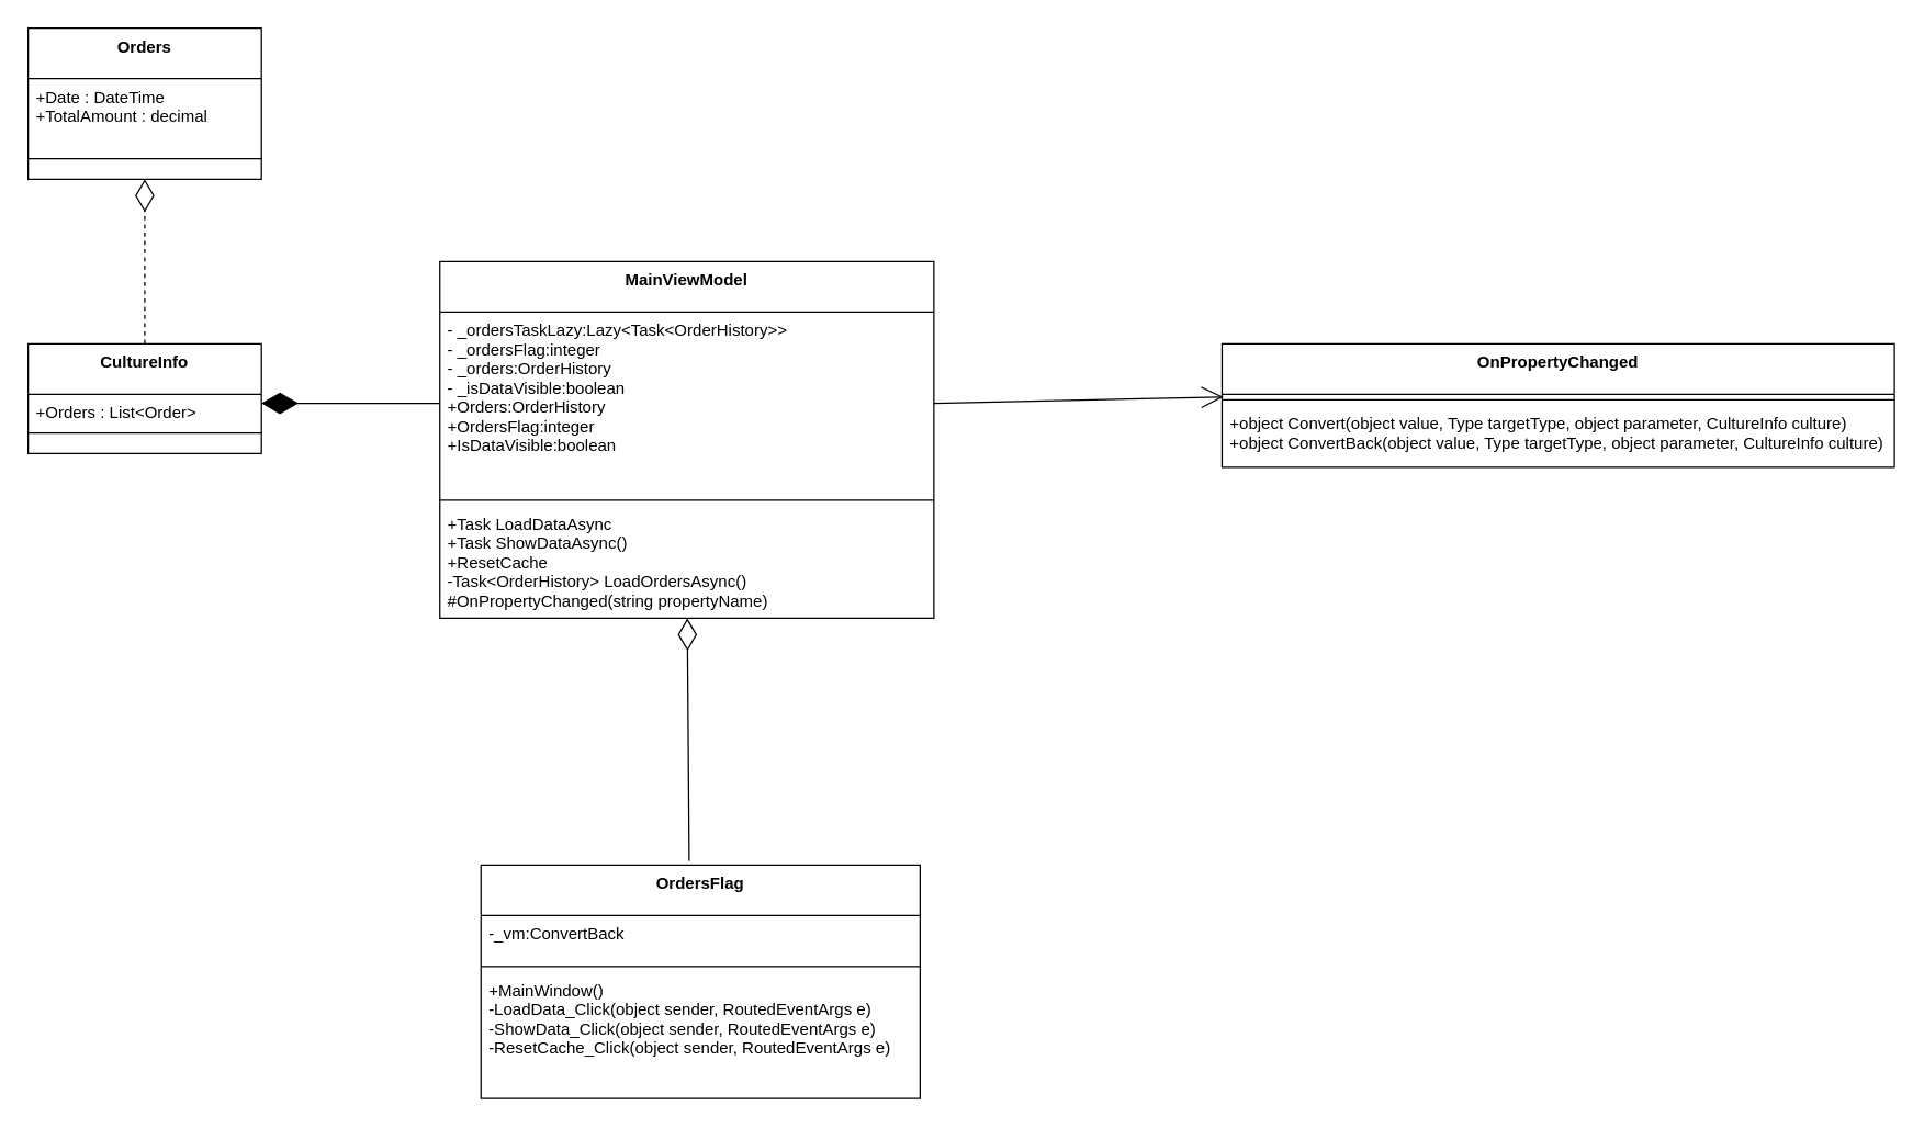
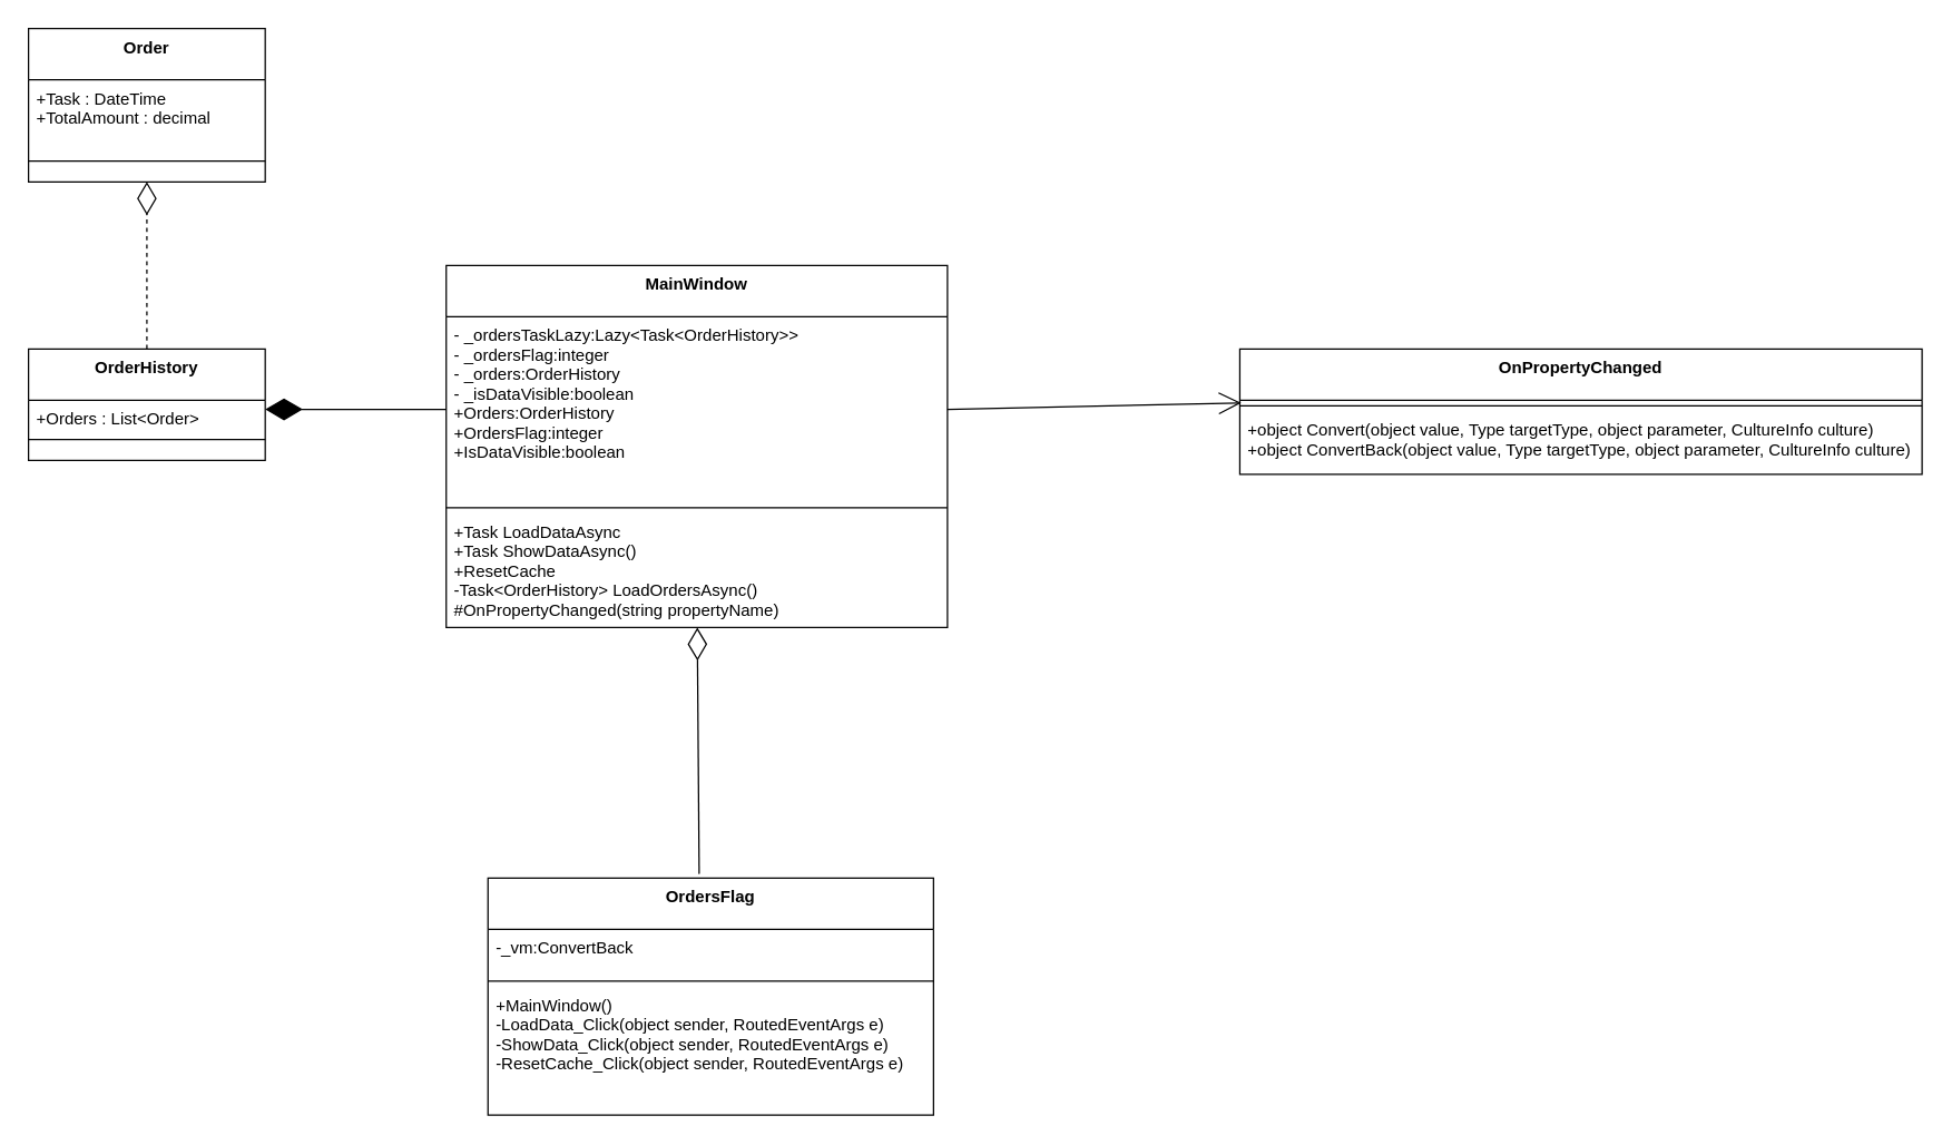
  <mxCell id="0" />
  <mxCell id="1" parent="0" />
- <mxCell id="2" value="Orders" style="swimlane;fontStyle=1;align=center;verticalAlign=top;childLayout=stackLayout;horizontal=1;startSize=36.8;horizontalStack=0;resizeParent=1;resizeParentMax=0;resizeLast=0;collapsible=0;marginBottom=0;" vertex="1" parent="1"><mxGeometry x="20" y="20" width="170" height="110" as="geometry" /></mxCell>
- <mxCell id="3" value="+Date : DateTime&#10;+TotalAmount : decimal" style="text;strokeColor=none;fillColor=none;align=left;verticalAlign=top;spacingLeft=4;spacingRight=4;overflow=hidden;rotatable=0;points=[[0,0.5],[1,0.5]];portConstraint=eastwest;" vertex="1" parent="2"><mxGeometry y="36.8" width="170" height="43.2" as="geometry" /></mxCell>
+ <mxCell id="2" value="Order" style="swimlane;fontStyle=1;align=center;verticalAlign=top;childLayout=stackLayout;horizontal=1;startSize=36.8;horizontalStack=0;resizeParent=1;resizeParentMax=0;resizeLast=0;collapsible=0;marginBottom=0;" vertex="1" parent="1"><mxGeometry x="20" y="20" width="170" height="110" as="geometry" /></mxCell>
+ <mxCell id="3" value="+Task : DateTime&#10;+TotalAmount : decimal" style="text;strokeColor=none;fillColor=none;align=left;verticalAlign=top;spacingLeft=4;spacingRight=4;overflow=hidden;rotatable=0;points=[[0,0.5],[1,0.5]];portConstraint=eastwest;" vertex="1" parent="2"><mxGeometry y="36.8" width="170" height="43.2" as="geometry" /></mxCell>
  <mxCell id="4" style="line;strokeWidth=1;fillColor=none;align=left;verticalAlign=middle;spacingTop=-1;spacingLeft=3;spacingRight=3;rotatable=0;labelPosition=right;points=[];portConstraint=eastwest;strokeColor=inherit;" vertex="1" parent="2"><mxGeometry y="80" width="170" height="30" as="geometry" /></mxCell>
- <mxCell id="5" value="CultureInfo" style="swimlane;fontStyle=1;align=center;verticalAlign=top;childLayout=stackLayout;horizontal=1;startSize=36.8;horizontalStack=0;resizeParent=1;resizeParentMax=0;resizeLast=0;collapsible=0;marginBottom=0;" vertex="1" parent="1"><mxGeometry x="20" y="250" width="170" height="80" as="geometry" /></mxCell>
+ <mxCell id="5" value="OrderHistory" style="swimlane;fontStyle=1;align=center;verticalAlign=top;childLayout=stackLayout;horizontal=1;startSize=36.8;horizontalStack=0;resizeParent=1;resizeParentMax=0;resizeLast=0;collapsible=0;marginBottom=0;" vertex="1" parent="1"><mxGeometry x="20" y="250" width="170" height="80" as="geometry" /></mxCell>
  <mxCell id="6" value="+Orders : List&lt;Order&gt;" style="text;strokeColor=none;fillColor=none;align=left;verticalAlign=top;spacingLeft=4;spacingRight=4;overflow=hidden;rotatable=0;points=[[0,0.5],[1,0.5]];portConstraint=eastwest;" vertex="1" parent="5"><mxGeometry y="36.8" width="170" height="13.2" as="geometry" /></mxCell>
  <mxCell id="7" style="line;strokeWidth=1;fillColor=none;align=left;verticalAlign=middle;spacingTop=-1;spacingLeft=3;spacingRight=3;rotatable=0;labelPosition=right;points=[];portConstraint=eastwest;strokeColor=inherit;" vertex="1" parent="5"><mxGeometry y="50" width="170" height="30" as="geometry" /></mxCell>
- <mxCell id="8" value="MainViewModel" style="swimlane;fontStyle=1;align=center;verticalAlign=top;childLayout=stackLayout;horizontal=1;startSize=36.8;horizontalStack=0;resizeParent=1;resizeParentMax=0;resizeLast=0;collapsible=0;marginBottom=0;" vertex="1" parent="1"><mxGeometry x="320" y="190" width="360" height="260" as="geometry" /></mxCell>
+ <mxCell id="8" value="MainWindow" style="swimlane;fontStyle=1;align=center;verticalAlign=top;childLayout=stackLayout;horizontal=1;startSize=36.8;horizontalStack=0;resizeParent=1;resizeParentMax=0;resizeLast=0;collapsible=0;marginBottom=0;" vertex="1" parent="1"><mxGeometry x="320" y="190" width="360" height="260" as="geometry" /></mxCell>
  <mxCell id="9" value="- _ordersTaskLazy:Lazy&lt;Task&lt;OrderHistory&gt;&gt;&#10;- _ordersFlag:integer&#10;- _orders:OrderHistory&#10;- _isDataVisible:boolean&#10;+Orders:OrderHistory&#10;+OrdersFlag:integer&#10;+IsDataVisible:boolean" style="text;strokeColor=none;fillColor=none;align=left;verticalAlign=top;spacingLeft=4;spacingRight=4;overflow=hidden;rotatable=0;points=[[0,0.5],[1,0.5]];portConstraint=eastwest;" vertex="1" parent="8"><mxGeometry y="36.8" width="360" height="133.2" as="geometry" /></mxCell>
  <mxCell id="10" style="line;strokeWidth=1;fillColor=none;align=left;verticalAlign=middle;spacingTop=-1;spacingLeft=3;spacingRight=3;rotatable=0;labelPosition=right;points=[];portConstraint=eastwest;strokeColor=inherit;" vertex="1" parent="8"><mxGeometry y="170" width="360" height="8" as="geometry" /></mxCell>
  <mxCell id="11" value="+Task LoadDataAsync&#10;+Task ShowDataAsync()&#10;+ResetCache&#10;-Task&lt;OrderHistory&gt; LoadOrdersAsync()&#10;#OnPropertyChanged(string propertyName)" style="text;strokeColor=none;fillColor=none;align=left;verticalAlign=top;spacingLeft=4;spacingRight=4;overflow=hidden;rotatable=0;points=[[0,0.5],[1,0.5]];portConstraint=eastwest;" vertex="1" parent="8"><mxGeometry y="178" width="360" height="82" as="geometry" /></mxCell>
  <mxCell id="12" value="OrdersFlag" style="swimlane;fontStyle=1;align=center;verticalAlign=top;childLayout=stackLayout;horizontal=1;startSize=36.8;horizontalStack=0;resizeParent=1;resizeParentMax=0;resizeLast=0;collapsible=0;marginBottom=0;" vertex="1" parent="1"><mxGeometry x="350" y="630" width="320" height="170" as="geometry" /></mxCell>
  <mxCell id="13" value="-_vm:ConvertBack" style="text;strokeColor=none;fillColor=none;align=left;verticalAlign=top;spacingLeft=4;spacingRight=4;overflow=hidden;rotatable=0;points=[[0,0.5],[1,0.5]];portConstraint=eastwest;" vertex="1" parent="12"><mxGeometry y="36.8" width="320" height="33.2" as="geometry" /></mxCell>
  <mxCell id="14" style="line;strokeWidth=1;fillColor=none;align=left;verticalAlign=middle;spacingTop=-1;spacingLeft=3;spacingRight=3;rotatable=0;labelPosition=right;points=[];portConstraint=eastwest;strokeColor=inherit;" vertex="1" parent="12"><mxGeometry y="70" width="320" height="8" as="geometry" /></mxCell>
  <mxCell id="15" value="+MainWindow()&#10;-LoadData_Click(object sender, RoutedEventArgs e)&#10;-ShowData_Click(object sender, RoutedEventArgs e)&#10;-ResetCache_Click(object sender, RoutedEventArgs e)" style="text;strokeColor=none;fillColor=none;align=left;verticalAlign=top;spacingLeft=4;spacingRight=4;overflow=hidden;rotatable=0;points=[[0,0.5],[1,0.5]];portConstraint=eastwest;" vertex="1" parent="12"><mxGeometry y="78" width="320" height="92" as="geometry" /></mxCell>
  <mxCell id="16" value="OnPropertyChanged" style="swimlane;fontStyle=1;align=center;verticalAlign=top;childLayout=stackLayout;horizontal=1;startSize=36.8;horizontalStack=0;resizeParent=1;resizeParentMax=0;resizeLast=0;collapsible=0;marginBottom=0;" vertex="1" parent="1"><mxGeometry x="890" y="250" width="490" height="90" as="geometry" /></mxCell>
  <mxCell id="17" style="line;strokeWidth=1;fillColor=none;align=left;verticalAlign=middle;spacingTop=-1;spacingLeft=3;spacingRight=3;rotatable=0;labelPosition=right;points=[];portConstraint=eastwest;strokeColor=inherit;" vertex="1" parent="16"><mxGeometry y="36.8" width="490" height="8" as="geometry" /></mxCell>
  <mxCell id="18" value="+object Convert(object value, Type targetType, object parameter, CultureInfo culture)&#10;+object ConvertBack(object value, Type targetType, object parameter, CultureInfo culture)" style="text;strokeColor=none;fillColor=none;align=left;verticalAlign=top;spacingLeft=4;spacingRight=4;overflow=hidden;rotatable=0;points=[[0,0.5],[1,0.5]];portConstraint=eastwest;" vertex="1" parent="16"><mxGeometry y="44.8" width="490" height="45.2" as="geometry" /></mxCell>
  <mxCell id="19" value="" style="endArrow=diamondThin;endFill=0;endSize=21;html=1;rounded=0;entryX=0.5;entryY=1;entryDx=0;entryDy=0;exitX=0.5;exitY=0;exitDx=0;exitDy=0;dashed=1;" edge="1" parent="1" source="5" target="2"><mxGeometry width="160" relative="1" as="geometry"><mxPoint x="-10" y="370" as="sourcePoint" /><mxPoint x="150" y="370" as="targetPoint" /><Array as="points" /></mxGeometry></mxCell>
  <mxCell id="20" value="" style="endArrow=diamondThin;endFill=1;endSize=24;html=1;rounded=0;exitX=0;exitY=0.5;exitDx=0;exitDy=0;entryX=1;entryY=0.5;entryDx=0;entryDy=0;" edge="1" parent="1" source="9" target="6"><mxGeometry width="160" relative="1" as="geometry"><mxPoint x="340" y="260" as="sourcePoint" /><mxPoint x="220" y="312" as="targetPoint" /></mxGeometry></mxCell>
  <mxCell id="21" value="" style="endArrow=diamondThin;endFill=0;endSize=21;html=1;rounded=0;exitX=0.474;exitY=-0.018;exitDx=0;exitDy=0;exitPerimeter=0;" edge="1" parent="1" source="12" target="11"><mxGeometry width="160" relative="1" as="geometry"><mxPoint x="490" y="615" as="sourcePoint" /><mxPoint x="490" y="505" as="targetPoint" /><Array as="points" /></mxGeometry></mxCell>
  <mxCell id="22" value="" style="endArrow=open;endFill=0;endSize=14;html=1;rounded=0;exitX=1;exitY=0.5;exitDx=0;exitDy=0;entryX=0.002;entryY=0.43;entryDx=0;entryDy=0;entryPerimeter=0;" edge="1" parent="1" source="9" target="16"><mxGeometry width="160" relative="1" as="geometry"><mxPoint x="842" y="577" as="sourcePoint" /><mxPoint x="840" y="400" as="targetPoint" /><Array as="points" /></mxGeometry></mxCell>
